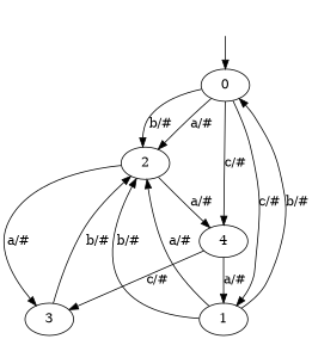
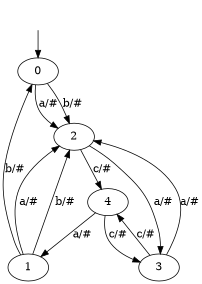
  digraph {
    "" [shape=none]
    0
    2
    1
    4
    3
    "" -> 0
    0 -> 2 [label="a/#"]
    0 -> 2 [label="b/#"]
-   0 -> 1 [label="c/#"]
-   2 -> 4 [label="a/#"]
+   2 -> 4 [label="c/#"]
    2 -> 3 [label="a/#"]
    1 -> 0 [label="b/#"]
    1 -> 2 [label="a/#"]
    1 -> 2 [label="b/#"]
    4 -> 1 [label="a/#"]
    4 -> 3 [label="c/#"]
-   3 -> 2 [label="b/#"]
-   0 -> 4 [label="c/#"]
+   3 -> 2 [label="a/#"]
+   3 -> 4 [label="c/#"]
  }
